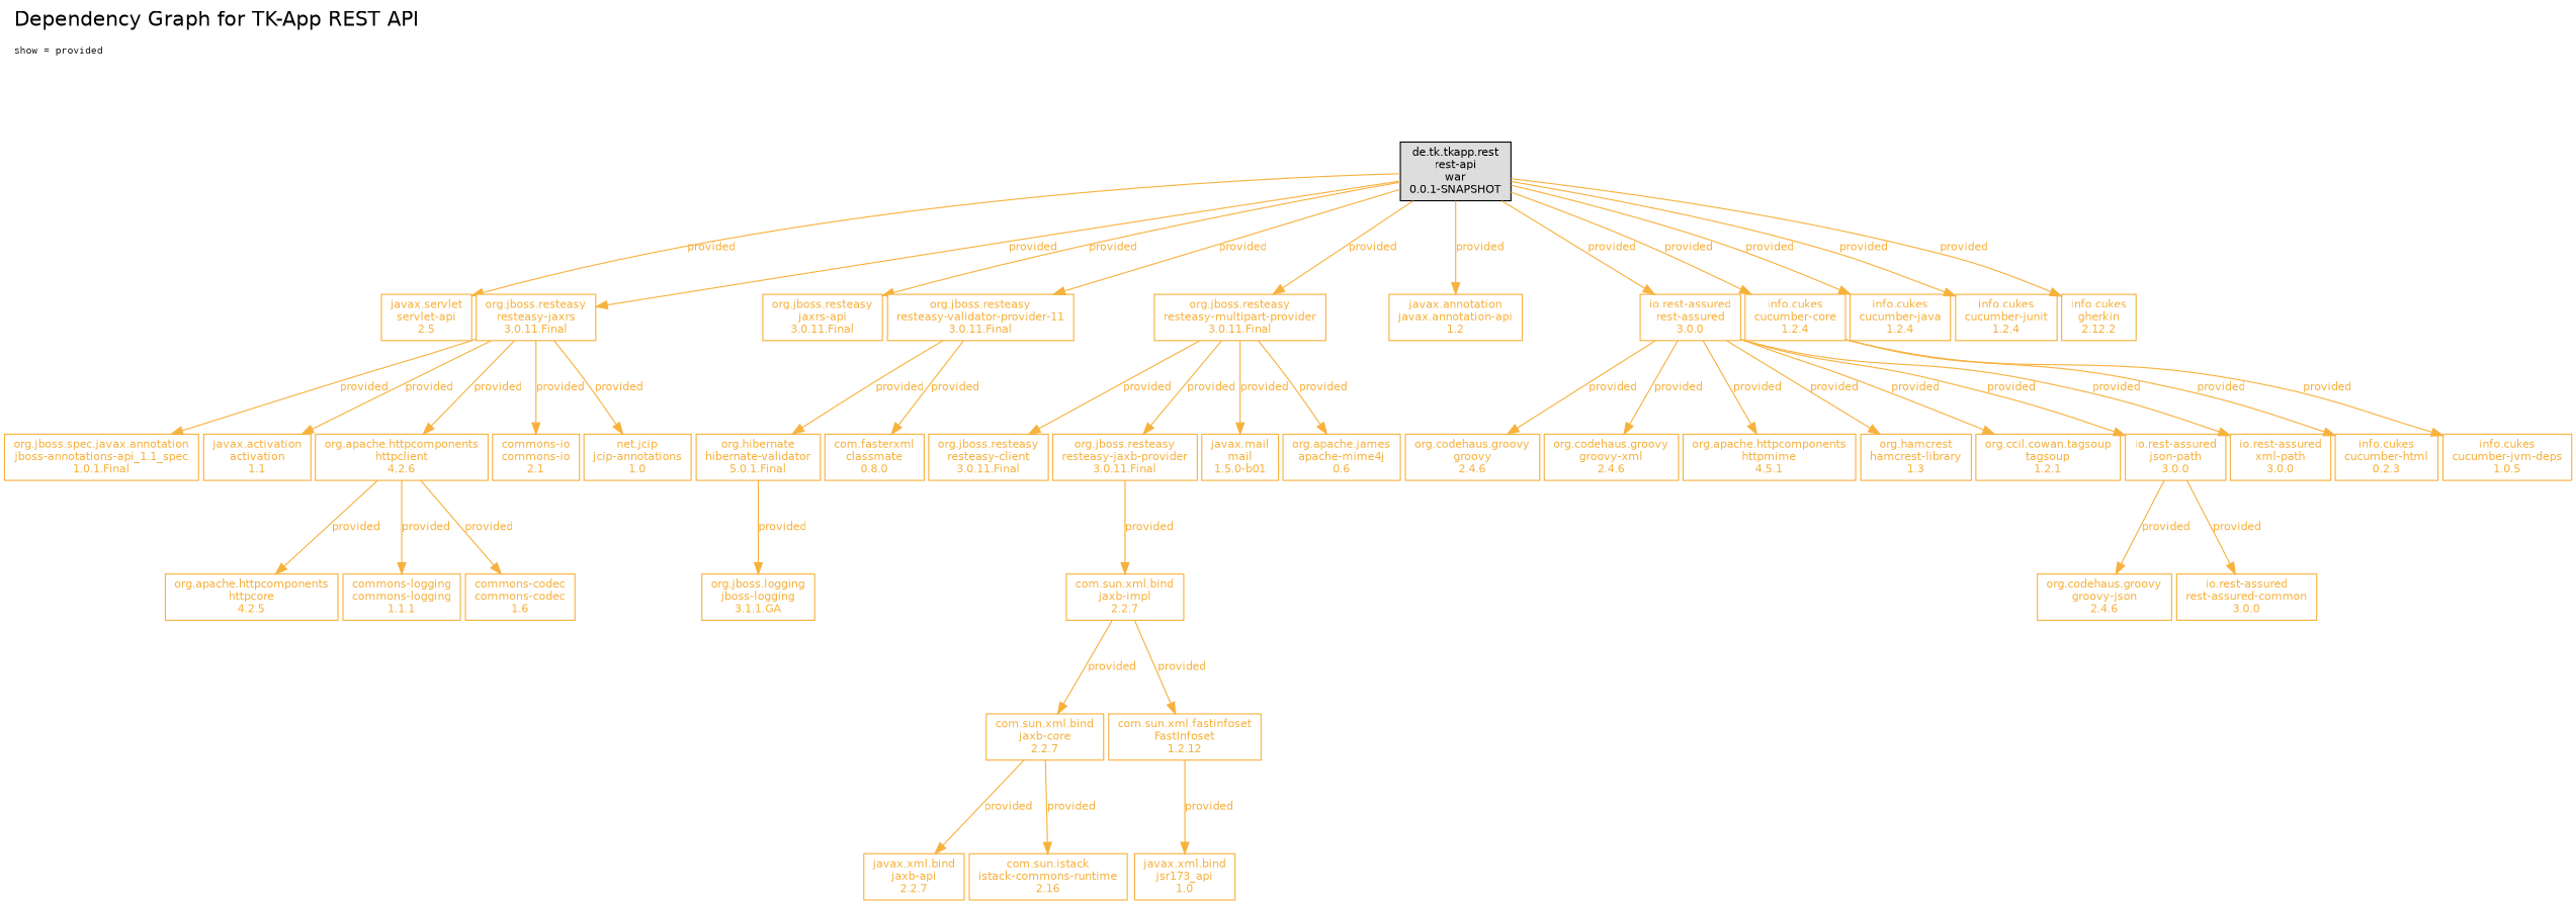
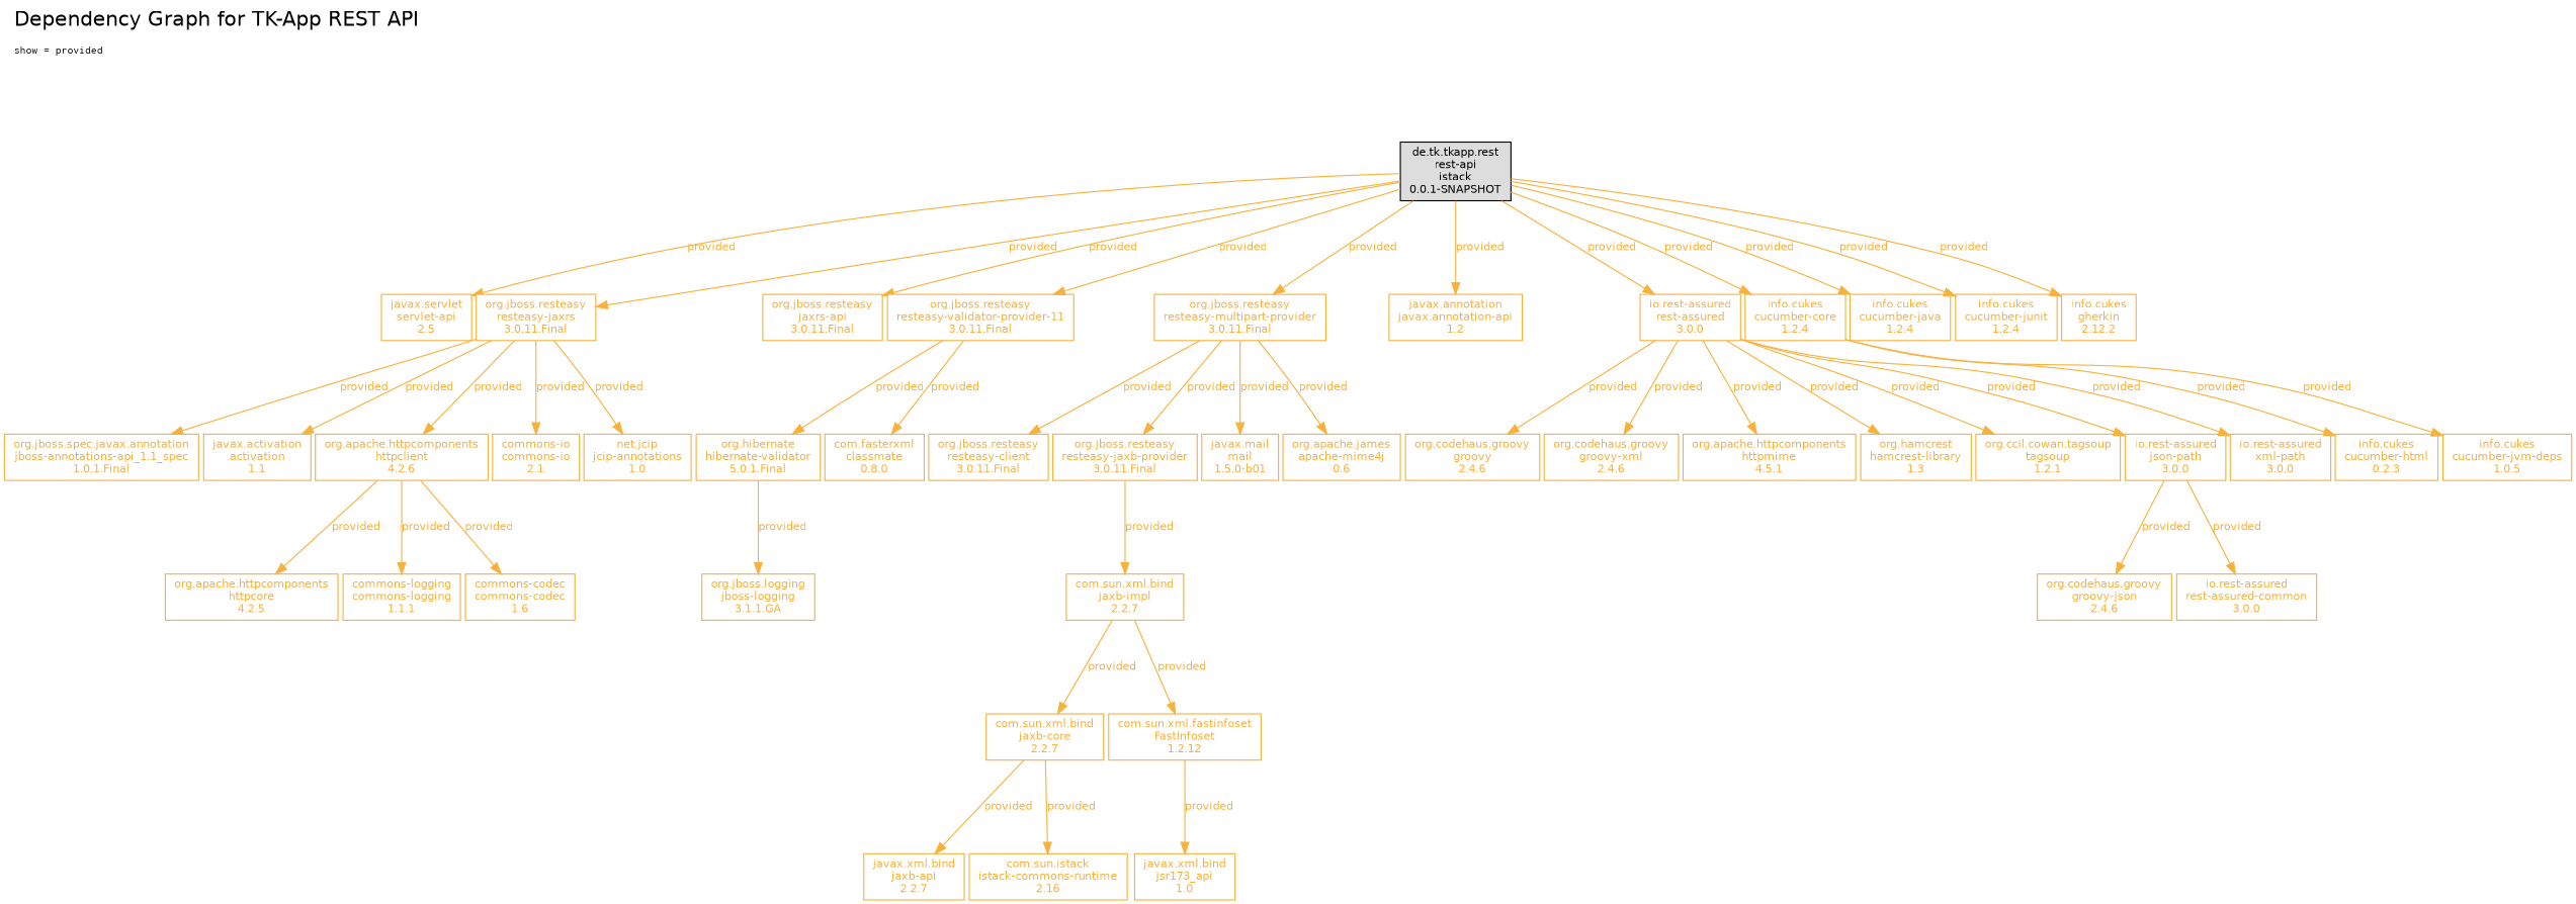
  digraph {
    fontname=Helvetica
    fontsize=18
    label=<<table border="0" cellpadding="0" cellspacing="0"><tr><td>Dependency Graph for TK-App REST API</td></tr><tr><td><font color="black" face="Courier" point-size="10"> </font></td></tr><tr><td align="LEFT"><font color="black" face="Courier" point-size="10">show = provided</font></td></tr><tr><td><font color="black" face="Courier" point-size="10"> </font></td></tr></table>>
    labeljust=l
    labelloc=t
    nodesep=.05
    rankdir=TB
    ranksep=1
    node [color="#F7B13D" fillcolor=white fontcolor="#F7B13D" fontname=Helvetica fontsize=10 shape=rectangle style="solid,filled"]
    edge [color="#F7B13D" fontcolor="#F7B13D" fontname=Helvetica fontsize=10 style=solid weight=1.0]
-   n1 [color=black fillcolor="#dddddd" fontcolor=black label="de.tk.tkapp.rest\nrest-api\nwar\n0.0.1-SNAPSHOT"]
+   n1 [color=black fillcolor="#dddddd" fontcolor=black label="de.tk.tkapp.rest\nrest-api\nistack\n0.0.1-SNAPSHOT"]
    n2 [label="javax.servlet\nservlet-api\n2.5"]
    n3 [label="org.jboss.resteasy\nresteasy-jaxrs\n3.0.11.Final"]
    n4 [label="org.jboss.resteasy\njaxrs-api\n3.0.11.Final"]
    n5 [label="org.jboss.resteasy\nresteasy-validator-provider-11\n3.0.11.Final"]
    n6 [label="org.jboss.resteasy\nresteasy-multipart-provider\n3.0.11.Final"]
    n7 [label="javax.annotation\njavax.annotation-api\n1.2"]
    n8 [label="io.rest-assured\nrest-assured\n3.0.0"]
    n9 [label="info.cukes\ncucumber-core\n1.2.4"]
    n10 [label="info.cukes\ncucumber-java\n1.2.4"]
    n11 [label="info.cukes\ncucumber-junit\n1.2.4"]
    n12 [label="info.cukes\ngherkin\n2.12.2"]
    n13 [label="org.jboss.spec.javax.annotation\njboss-annotations-api_1.1_spec\n1.0.1.Final"]
    n14 [label="javax.activation\nactivation\n1.1"]
    n15 [label="org.apache.httpcomponents\nhttpclient\n4.2.6"]
    n16 [label="commons-io\ncommons-io\n2.1"]
    n17 [label="net.jcip\njcip-annotations\n1.0"]
    n18 [label="org.hibernate\nhibernate-validator\n5.0.1.Final"]
    n19 [label="com.fasterxml\nclassmate\n0.8.0"]
    n20 [label="org.jboss.resteasy\nresteasy-client\n3.0.11.Final"]
    n21 [label="org.jboss.resteasy\nresteasy-jaxb-provider\n3.0.11.Final"]
    n22 [label="javax.mail\nmail\n1.5.0-b01"]
    n23 [label="org.apache.james\napache-mime4j\n0.6"]
    n24 [label="org.codehaus.groovy\ngroovy\n2.4.6"]
    n25 [label="org.codehaus.groovy\ngroovy-xml\n2.4.6"]
    n26 [label="org.apache.httpcomponents\nhttpmime\n4.5.1"]
    n27 [label="org.hamcrest\nhamcrest-library\n1.3"]
    n28 [label="org.ccil.cowan.tagsoup\ntagsoup\n1.2.1"]
    n29 [label="io.rest-assured\njson-path\n3.0.0"]
    n30 [label="io.rest-assured\nxml-path\n3.0.0"]
    n31 [label="info.cukes\ncucumber-html\n0.2.3"]
    n32 [label="info.cukes\ncucumber-jvm-deps\n1.0.5"]
    n33 [label="org.apache.httpcomponents\nhttpcore\n4.2.5"]
    n34 [label="commons-logging\ncommons-logging\n1.1.1"]
    n35 [label="commons-codec\ncommons-codec\n1.6"]
    n36 [label="org.jboss.logging\njboss-logging\n3.1.1.GA"]
    n37 [label="com.sun.xml.bind\njaxb-impl\n2.2.7"]
    n38 [label="org.codehaus.groovy\ngroovy-json\n2.4.6"]
    n39 [label="io.rest-assured\nrest-assured-common\n3.0.0"]
    n40 [label="com.sun.xml.bind\njaxb-core\n2.2.7"]
    n41 [label="com.sun.xml.fastinfoset\nFastInfoset\n1.2.12"]
    n42 [label="javax.xml.bind\njaxb-api\n2.2.7"]
    n43 [label="com.sun.istack\nistack-commons-runtime\n2.16"]
    n44 [label="javax.xml.bind\njsr173_api\n1.0"]
    n1 -> n2 [label=provided]
    n1 -> n3 [label=provided]
    n1 -> n4 [label=provided]
    n1 -> n5 [label=provided]
    n1 -> n6 [label=provided]
    n1 -> n7 [label=provided]
    n1 -> n8 [label=provided]
    n1 -> n9 [label=provided]
    n1 -> n10 [label=provided]
    n1 -> n11 [label=provided]
    n1 -> n12 [label=provided]
    n3 -> n13 [label=provided]
    n3 -> n14 [label=provided]
    n3 -> n15 [label=provided]
    n3 -> n16 [label=provided]
    n3 -> n17 [label=provided]
    n5 -> n18 [label=provided]
    n5 -> n19 [label=provided]
    n6 -> n20 [label=provided]
    n6 -> n21 [label=provided]
    n6 -> n22 [label=provided]
    n6 -> n23 [label=provided]
    n8 -> n24 [label=provided]
    n8 -> n25 [label=provided]
    n8 -> n26 [label=provided]
    n8 -> n27 [label=provided]
    n8 -> n28 [label=provided]
    n8 -> n29 [label=provided]
    n8 -> n30 [label=provided]
    n9 -> n31 [label=provided]
    n9 -> n32 [label=provided]
    n15 -> n33 [label=provided]
    n15 -> n34 [label=provided]
    n15 -> n35 [label=provided]
    n18 -> n36 [label=provided]
    n21 -> n37 [label=provided]
    n29 -> n38 [label=provided]
    n29 -> n39 [label=provided]
    n37 -> n40 [label=provided]
    n37 -> n41 [label=provided]
    n40 -> n42 [label=provided]
    n40 -> n43 [label=provided]
    n41 -> n44 [label=provided]
  }
